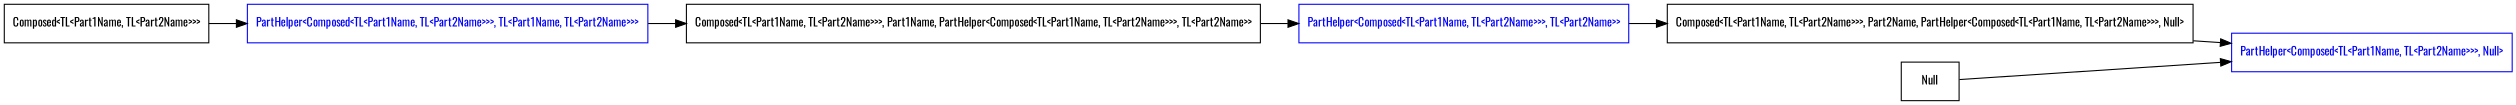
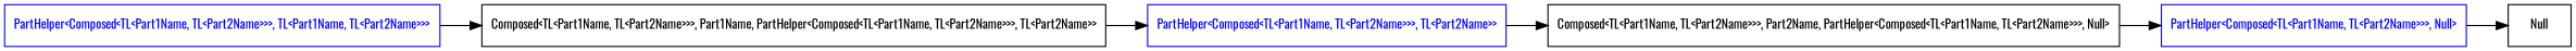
  digraph {
    fontname=Oswald
    rankdir=LR
    node [fontname=Oswald fontsize=11 shape=box]
    edge [fontname=Oswald]
-   n1 [label="Composed<TL<Part1Name, TL<Part2Name>>>"]
    n2 [color=blue fontcolor=blue label="PartHelper<Composed<TL<Part1Name, TL<Part2Name>>>, TL<Part1Name, TL<Part2Name>>>"]
    n3 [label="Composed<TL<Part1Name, TL<Part2Name>>>, Part1Name, PartHelper<Composed<TL<Part1Name, TL<Part2Name>>>, TL<Part2Name>>"]
    n4 [color=blue fontcolor=blue label="PartHelper<Composed<TL<Part1Name, TL<Part2Name>>>, TL<Part2Name>>"]
    n5 [label="Composed<TL<Part1Name, TL<Part2Name>>>, Part2Name, PartHelper<Composed<TL<Part1Name, TL<Part2Name>>>, Null>"]
    n6 [color=blue fontcolor=blue label="PartHelper<Composed<TL<Part1Name, TL<Part2Name>>>, Null>"]
    n7 [label=Null]
-   n1 -> n2
    n2 -> n3
    n3 -> n4
    n4 -> n5
    n5 -> n6
-   n7 -> n6
+   n6 -> n7
  }
